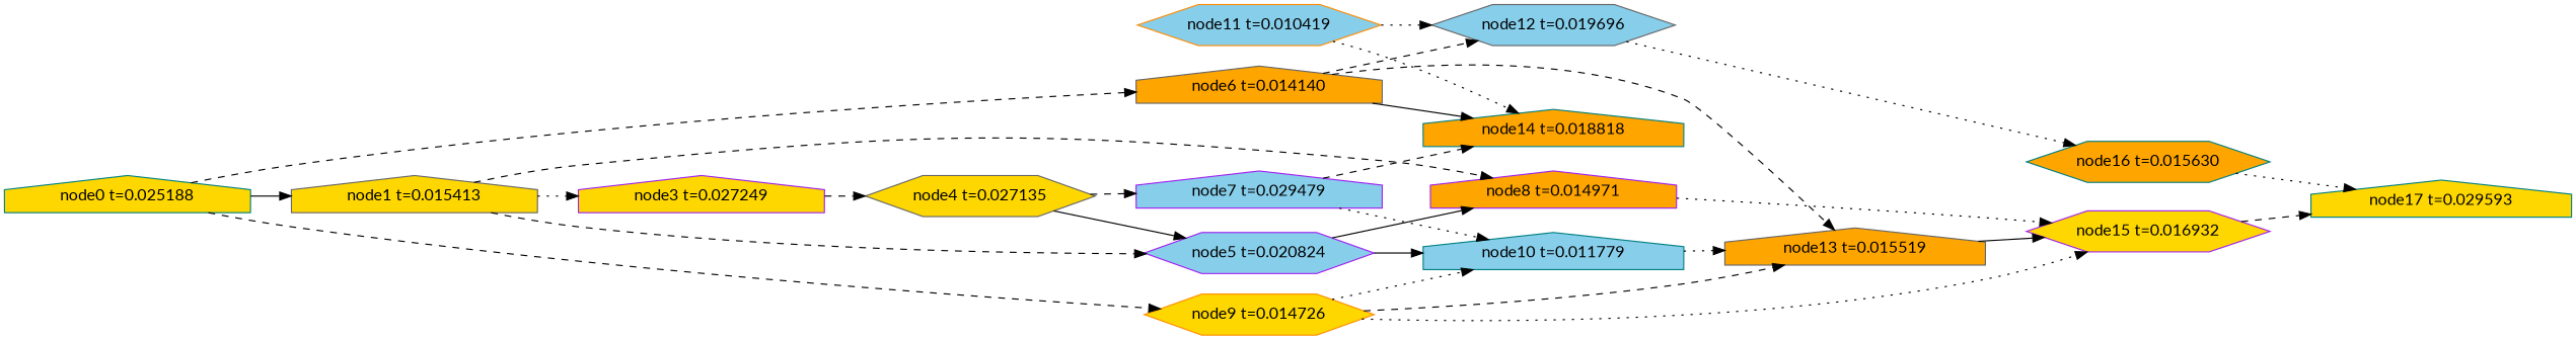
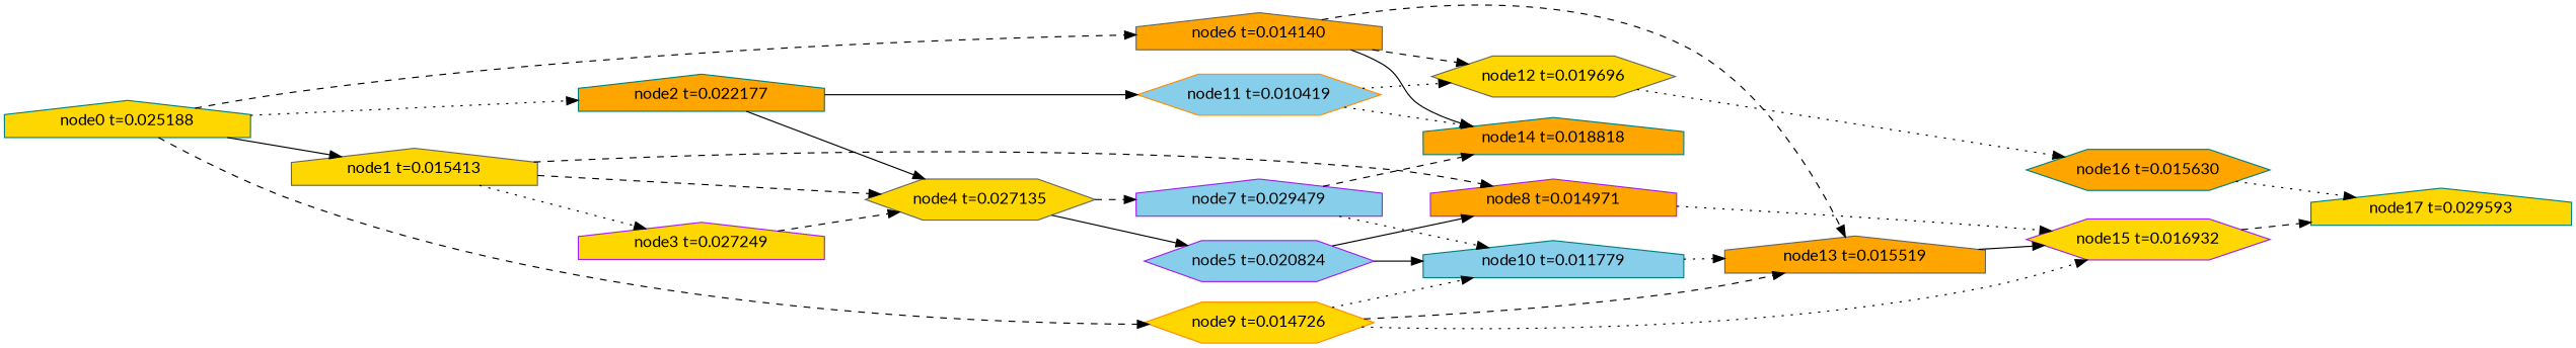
  digraph {
    fontname=Lato
    rankdir=LR
    node [color=teal fillcolor=gold fontname=Lato shape=house style=filled]
    edge [fontname=Lato style=dotted]
    n1 [label="node17 t=0.029593"]
    n2 [fillcolor=orange label="node16 t=0.015630" shape=hexagon]
    n3 [color=purple label="node15 t=0.016932" shape=hexagon]
    n4 [fillcolor=orange label="node14 t=0.018818"]
    n5 [color=gray40 fillcolor=orange label="node13 t=0.015519"]
-   n6 [color=gray40 fillcolor=skyblue label="node12 t=0.019696" shape=hexagon]
+   n6 [color=gray40 label="node12 t=0.019696" shape=hexagon]
    n7 [color=darkorange fillcolor=skyblue label="node11 t=0.010419" shape=hexagon]
    n8 [fillcolor=skyblue label="node10 t=0.011779"]
    n9 [color=darkorange label="node9 t=0.014726" shape=hexagon]
    n10 [color=purple fillcolor=orange label="node8 t=0.014971"]
    n11 [color=purple fillcolor=skyblue label="node7 t=0.029479"]
    n12 [color=gray40 fillcolor=orange label="node6 t=0.014140"]
    n13 [color=purple fillcolor=skyblue label="node5 t=0.020824" shape=hexagon]
    n14 [color=gray40 label="node4 t=0.027135" shape=hexagon]
    n15 [color=purple label="node3 t=0.027249"]
+   n16 [fillcolor=orange label="node2 t=0.022177"]
    n17 [color=gray40 label="node1 t=0.015413"]
    n18 [label="node0 t=0.025188"]
    n2 -> n1
    n3 -> n1 [style=dashed]
    n5 -> n3 [style=solid]
    n6 -> n2
    n7 -> n4
    n7 -> n6
    n8 -> n5
    n9 -> n3
    n9 -> n5 [style=dashed]
    n9 -> n8
    n10 -> n3
    n11 -> n4 [style=dashed]
    n11 -> n8
    n12 -> n4 [style=solid]
    n12 -> n5 [style=dashed]
    n12 -> n6 [style=dashed]
    n13 -> n8 [style=solid]
    n13 -> n10 [style=solid]
    n14 -> n11 [style=dashed]
    n14 -> n13 [style=solid]
    n15 -> n14 [style=dashed]
+   n16 -> n7 [style=solid]
+   n16 -> n14 [style=solid]
    n17 -> n10 [style=dashed]
-   n17 -> n13 [style=dashed]
+   n17 -> n14 [style=dashed]
    n17 -> n15
    n18 -> n9 [style=dashed]
    n18 -> n12 [style=dashed]
+   n18 -> n16
    n18 -> n17 [style=solid]
  }
